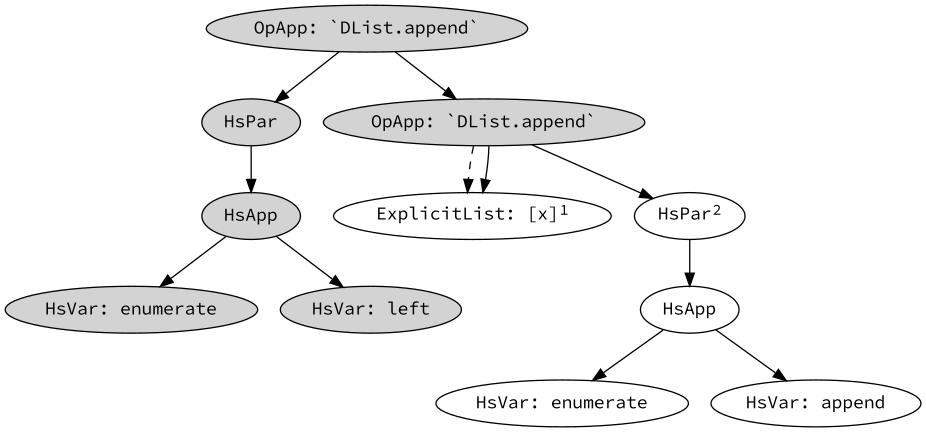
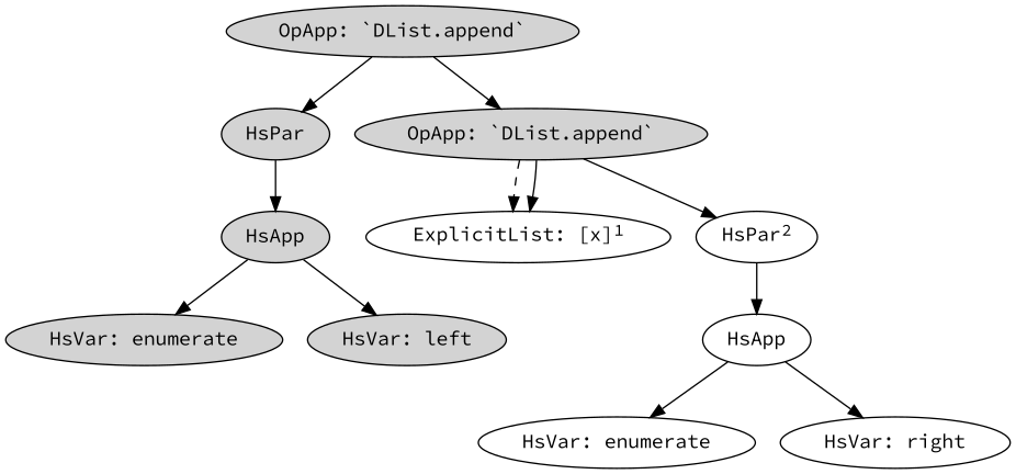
  digraph {
    fontname="Source Code Pro"
    node [style=filled fontname="Source Code Pro"]
    edge [fontname="Source Code Pro"]
    n1 [label=HsPar]
    n2 [label=HsApp]
    n3 [label="HsVar: enumerate"]
    n4 [label="HsVar: left"]
    n5 [label="OpApp: `DList.append`"]
    n6 [label="OpApp: `DList.append`"]
    n7 [label=<ExplicitList: [x]<SUP>1</SUP>> style=""]
    n8 [label=<HsPar<SUP>2</SUP>> style=""]
    n9 [label=HsApp style=""]
    n10 [label="HsVar: enumerate" style=""]
-   n11 [label="HsVar: append" style=""]
+   n11 [label="HsVar: right" style=""]
    subgraph sub_1 {
      n1
      n2
      n3
      n4
    }
    subgraph sub_2 {
      n1
      n5
      n6
    }
    subgraph sub_3 {
      n6
      n7
      n8
    }
    subgraph sub_4 {
      n8
      n9
      n10
      n11
    }
    n1 -> n2
    n2 -> n3
    n2 -> n4
    n5 -> n1
    n5 -> n6
    n6 -> n7 [constraint=false style=dashed]
    n6 -> n7
    n6 -> n8
    n8 -> n9
    n9 -> n10
    n9 -> n11
  }
